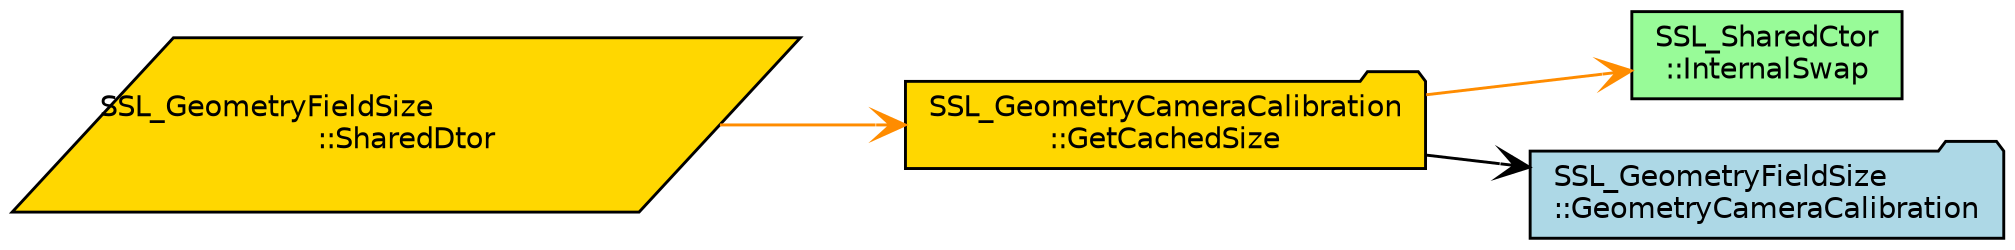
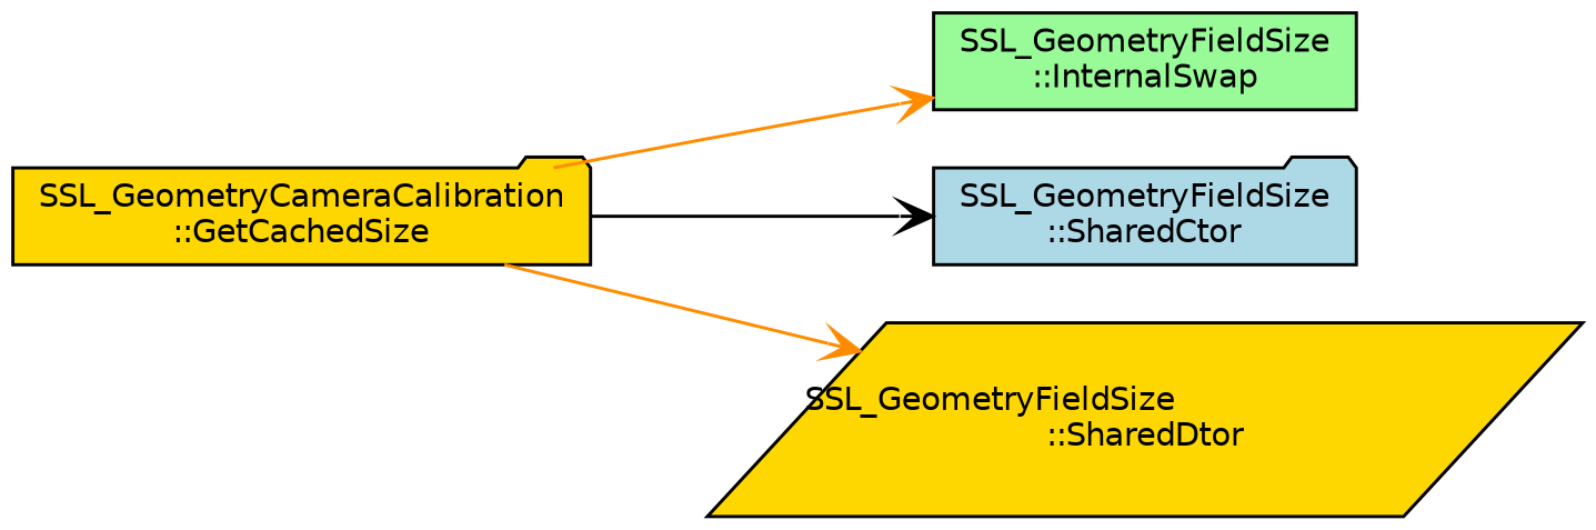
  digraph {
    rankdir=LR
    node [color=black fillcolor=gold fontname=Helvetica fontsize=10 shape=folder style=filled]
    edge [arrowhead=vee color=darkorange fontname=Helvetica fontsize=10 labelfontname=Helvetica labelfontsize=10 style=solid]
    n1 [fontcolor=black height=0.2 label="SSL_GeometryCameraCalibration\l::GetCachedSize" width=0.4]
-   n2 [fillcolor=palegreen height=0.2 label="SSL_SharedCtor\l::InternalSwap" shape=box width=0.4]
-   n3 [fillcolor=lightblue height=0.2 label="SSL_GeometryFieldSize\l::GeometryCameraCalibration" width=0.4]
+   n2 [fillcolor=palegreen height=0.2 label="SSL_GeometryFieldSize\l::InternalSwap" shape=box width=0.4]
+   n3 [fillcolor=lightblue height=0.2 label="SSL_GeometryFieldSize\l::SharedCtor" width=0.4]
    n4 [height=0.2 label="SSL_GeometryFieldSize\l::SharedDtor" shape=parallelogram width=0.4]
    n1 -> n2
    n1 -> n3 [color=black]
-   n4 -> n1
+   n1 -> n4
  }
